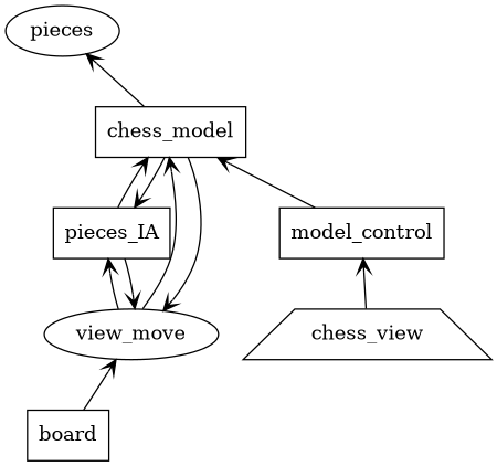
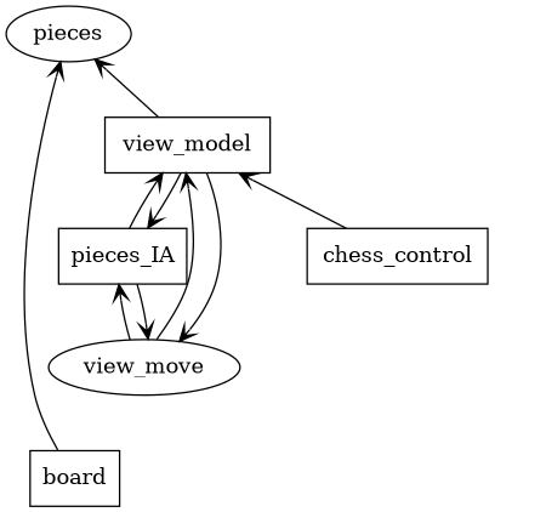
  digraph {
    rankdir=BT
    node [shape=box]
    edge [arrowhead=open arrowtail=none]
    n1 [label=board]
    n2 [label=pieces shape=ellipse]
    n3 [label=pieces_IA]
-   n4 [label=chess_model]
+   n4 [label=view_model]
    n5 [label=view_move shape=ellipse]
-   n6 [label=model_control]
-   n7 [label=chess_view shape=trapezium]
-   n1 -> n5
+   n6 [label=chess_control]
+   n1 -> n2
    n3 -> n4
    n3 -> n5
    n4 -> n2
    n4 -> n3
    n4 -> n5
    n5 -> n3
    n5 -> n4
    n6 -> n4
-   n7 -> n6
  }
